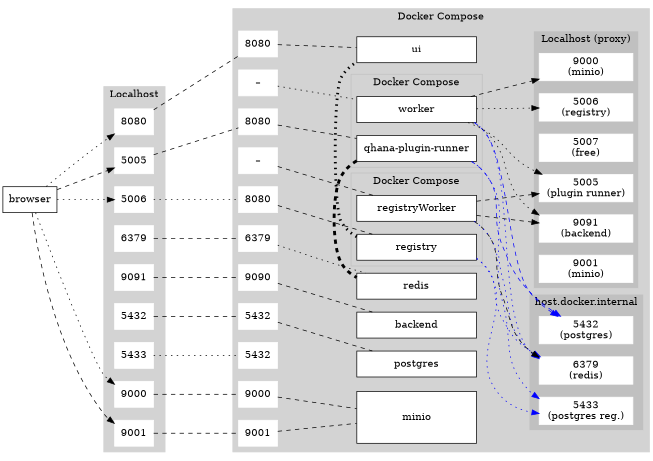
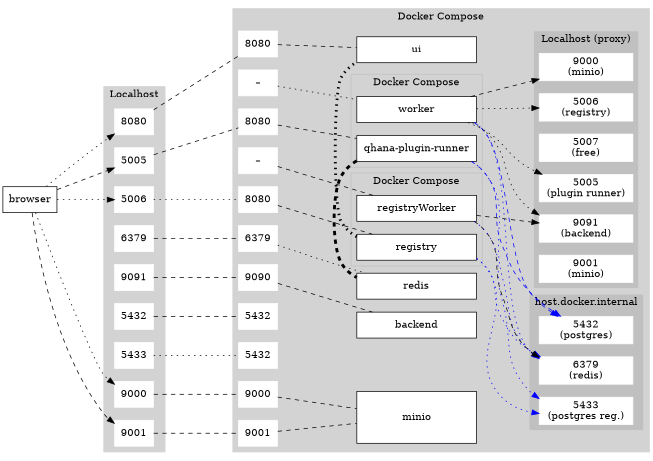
  digraph {
    rankdir=LR
    node [color=white fillcolor=white shape=rect style=filled]
    edge [dir=none minlen=3 style=dashed]
    n1 [label=8080]
    n2 [label=5005]
    n3 [label=5006]
    n4 [label=6379]
    n5 [label=9091]
    n6 [label=5432]
    n7 [label=5433]
    n8 [label=9000]
    n9 [label=9001]
    n10 [color=black label="qhana-plugin-runner" width=2.3]
    worker [color=black width=2.3]
    registry [color=black width=2.3]
    registryWorker [color=black width=2.3]
    n14 [label="6379\n(redis)" width=1.8]
    n15 [label="5432\n(postgres)" width=1.8]
    n16 [label="5433\n(postgres reg.)" width=1.8]
    n17 [label="5005\n(plugin runner)" width=1.8]
    n18 [label="5006\n(registry)" width=1.8]
    n19 [label="5007\n(free)" width=1.8]
    n20 [label="9091\n(backend)" width=1.8]
    n21 [label="9000\n(minio)" width=1.8]
    n22 [label="9001\n(minio)" width=1.8]
    n23 [label=8080]
    n24 [label=8080]
    n25 [label=8080]
    n26 [label=6379]
    n27 [label=9090]
    n28 [label=5432]
    n29 [label=5432]
    n30 [label=9000]
    n31 [label=9001]
    ui [color=black width=2.3]
    n33 [label="–"]
    n34 [label="–"]
    backend [color=black width=2.3]
    redis [color=black width=2.3]
-   postgres [color=black width=2.3]
    minio [color=black height=1 width=2.3]
    browser [color="" fillcolor="" style=""]
    subgraph cluster_1 {
      color=lightgrey
      label=Localhost
      style=filled
      n1
      n2
      n3
      n4
      n5
      n6
      n7
      n8
      n9
    }
    subgraph cluster_2 {
      color=lightgrey
      label="Docker Compose"
      style=filled
      n23
      n24
      n25
      n26
      n27
      n28
      n29
      n30
      n31
      ui
      n33
      n34
      backend
      redis
-     postgres
      minio
      subgraph cluster_3 {
        color=grey
        fillcolor=lightgrey
        label="Docker Compose"
        style=filled
        n10
        worker
      }
      subgraph cluster_4 {
        color=grey
        fillcolor=lightgrey
        label="Docker Compose"
        style=filled
        registry
        registryWorker
      }
      subgraph cluster_5 {
        color=lightgrey
        fillcolor=gray
        label="host.docker.internal"
        style=filled
        n14
        n15
        n16
      }
      subgraph cluster_6 {
        color=lightgrey
        fillcolor=gray
        label="Localhost (proxy)"
        style=filled
        n17
        n18
        n19
        n20
        n21
        n22
      }
    }
    n1 -> n23
    n2 -> n24
    n3 -> n25 [style=dotted]
    n4 -> n26
    n5 -> n27
    n6 -> n28
    n7 -> n29 [style=dotted]
    n8 -> n30
    n9 -> n31
    n10 -> n14 [color=blue minlen=2 style=dotted dir=""]
    n10 -> n15 [color=blue minlen=2 dir=""]
    n10 -> redis [minlen=0 penwidth=4]
    worker -> n14 [color=blue minlen=2 style=dotted dir=""]
    worker -> n15 [color=blue minlen=2 dir=""]
    worker -> n17 [minlen=2 style=dotted dir=""]
    worker -> n18 [minlen=2 style=dotted dir=""]
    worker -> n20 [minlen=2 style=dotted dir=""]
    worker -> n21 [minlen=2 dir=""]
    registry -> n14 [color=blue minlen=2 style=dotted dir=""]
    registry -> n16 [color=blue minlen=2 style=dotted dir=""]
    registry -> ui [minlen=0 penwidth=4 style=dotted]
    registryWorker -> n14 [color=black minlen=2 dir=""]
    registryWorker -> n16 [color=blue minlen=2 style=dotted dir=""]
-   registryWorker -> n17 [minlen=2 dir=""]
    registryWorker -> n20 [minlen=2 dir=""]
    n23 -> ui
    n24 -> n10
    n25 -> registry
    n26 -> redis [style=dotted]
    n27 -> backend
-   n28 -> postgres
    n30 -> minio
    n31 -> minio
    n33 -> worker [style=dotted]
    n34 -> registryWorker
    browser -> n1 [minlen=2 style=dotted dir=""]
    browser -> n2 [minlen=2 dir=""]
    browser -> n3 [minlen=2 style=dotted dir=""]
    browser -> n8 [minlen=2 style=dotted dir=""]
    browser -> n9 [minlen=2 dir=""]
  }
